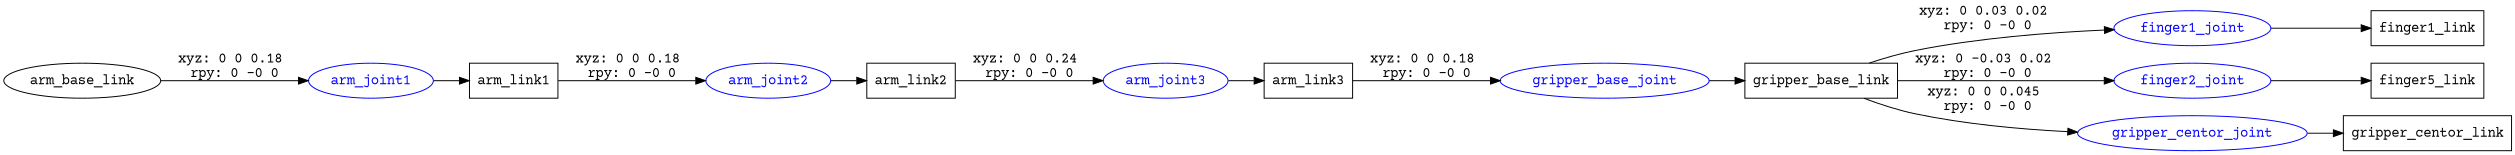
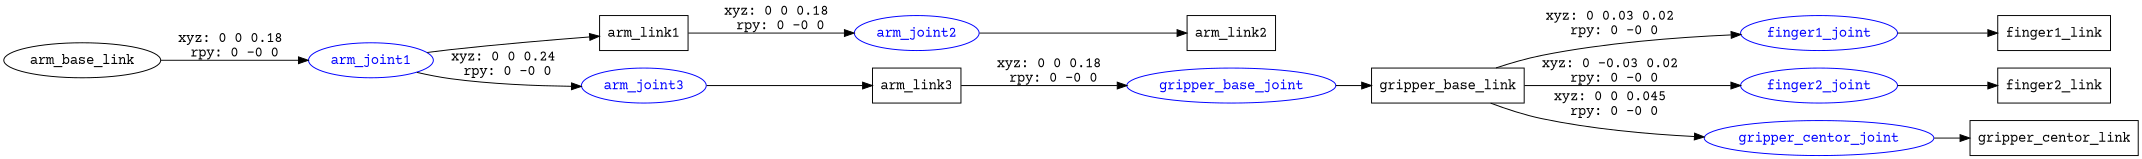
  digraph {
    fontname="Courier Prime"
    rankdir=LR
    node [fontname="Courier Prime" shape=ellipse]
    edge [fontname="Courier Prime"]
    n1 [label=arm_base_link]
    arm_joint1 [color=blue fontcolor=blue]
    n3 [label=arm_link1 shape=box]
    arm_joint2 [color=blue fontcolor=blue]
    n5 [label=arm_link2 shape=box]
    arm_joint3 [color=blue fontcolor=blue]
    n7 [label=arm_link3 shape=box]
    gripper_base_joint [color=blue fontcolor=blue]
    n9 [label=gripper_base_link shape=box]
    finger1_joint [color=blue fontcolor=blue]
    finger2_joint [color=blue fontcolor=blue]
    gripper_centor_joint [color=blue fontcolor=blue]
    n13 [label=finger1_link shape=box]
-   n14 [label=finger5_link shape=box]
+   n14 [label=finger2_link shape=box]
    n15 [label=gripper_centor_link shape=box]
    n1 -> arm_joint1 [label="xyz: 0 0 0.18 \nrpy: 0 -0 0"]
    arm_joint1 -> n3
    n3 -> arm_joint2 [label="xyz: 0 0 0.18 \nrpy: 0 -0 0"]
    arm_joint2 -> n5
-   n5 -> arm_joint3 [label="xyz: 0 0 0.24 \nrpy: 0 -0 0"]
+   arm_joint1 -> arm_joint3 [label="xyz: 0 0 0.24 \nrpy: 0 -0 0"]
    arm_joint3 -> n7
    n7 -> gripper_base_joint [label="xyz: 0 0 0.18 \nrpy: 0 -0 0"]
    gripper_base_joint -> n9
    n9 -> finger1_joint [label="xyz: 0 0.03 0.02 \nrpy: 0 -0 0"]
    n9 -> finger2_joint [label="xyz: 0 -0.03 0.02 \nrpy: 0 -0 0"]
    n9 -> gripper_centor_joint [label="xyz: 0 0 0.045 \nrpy: 0 -0 0"]
    finger1_joint -> n13
    finger2_joint -> n14
    gripper_centor_joint -> n15
  }
